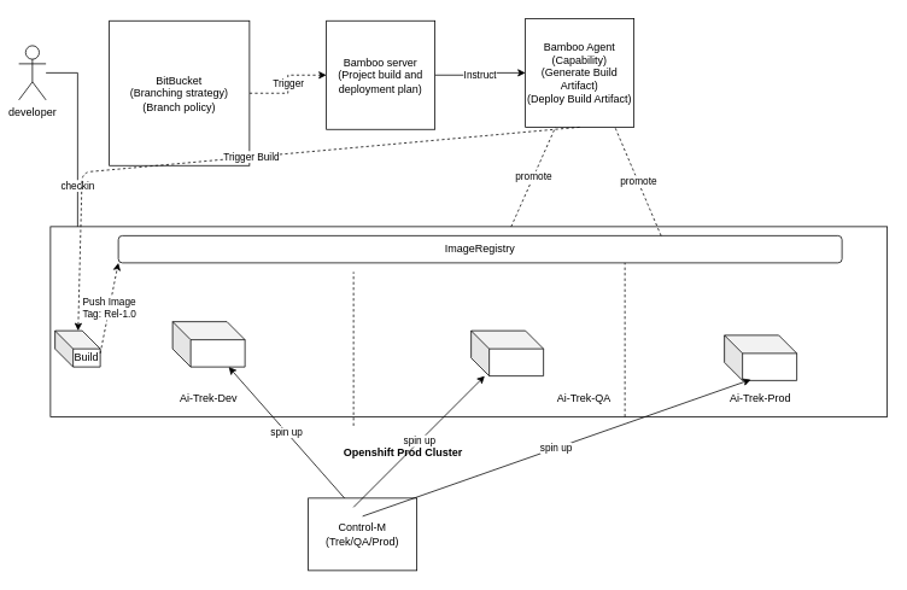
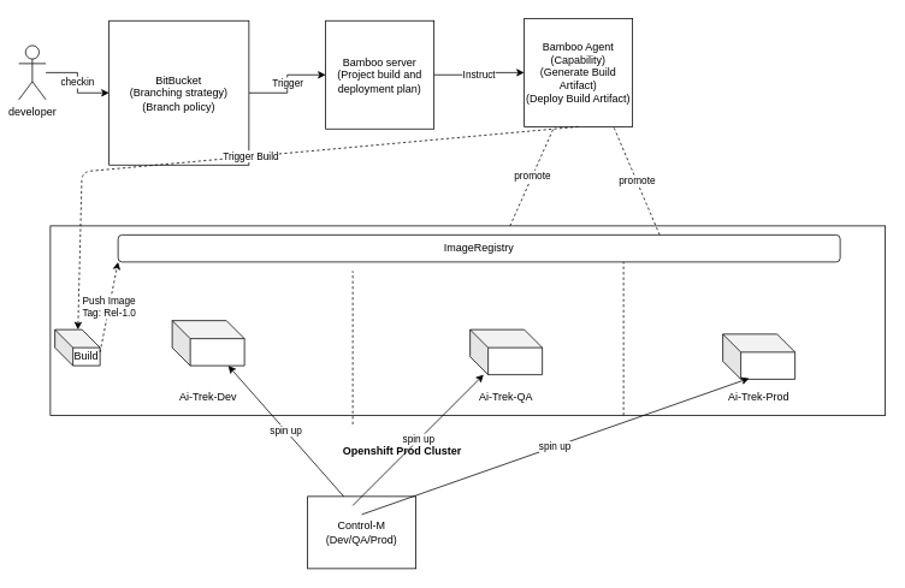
  <mxCell id="0" />
  <mxCell id="1" parent="0" />
- <mxCell id="2" value="checkin" style="edgeStyle=orthogonalEdgeStyle;rounded=0;orthogonalLoop=1;jettySize=auto;html=1;" parent="1" source="3" target="20" edge="1"><mxGeometry relative="1" as="geometry" /></mxCell>
+ <mxCell id="2" value="checkin" style="edgeStyle=orthogonalEdgeStyle;rounded=0;orthogonalLoop=1;jettySize=auto;html=1;" parent="1" source="3" target="5" edge="1"><mxGeometry relative="1" as="geometry" /></mxCell>
  <mxCell id="3" value="developer&lt;br&gt;" style="shape=umlActor;verticalLabelPosition=bottom;verticalAlign=top;html=1;outlineConnect=0;" parent="1" vertex="1"><mxGeometry x="20" y="50" width="30" height="60" as="geometry" /></mxCell>
- <mxCell id="4" value="Trigger" style="edgeStyle=orthogonalEdgeStyle;rounded=0;orthogonalLoop=1;jettySize=auto;html=1;dashed=1;" parent="1" source="5" target="7" edge="1"><mxGeometry relative="1" as="geometry" /></mxCell>
+ <mxCell id="4" value="Trigger" style="edgeStyle=orthogonalEdgeStyle;rounded=0;orthogonalLoop=1;jettySize=auto;html=1;" parent="1" source="5" target="7" edge="1"><mxGeometry relative="1" as="geometry" /></mxCell>
  <mxCell id="5" value="BitBucket&lt;br&gt;(Branching strategy)&lt;br&gt;(Branch policy)" style="whiteSpace=wrap;html=1;aspect=fixed;" parent="1" vertex="1"><mxGeometry x="120" y="22.5" width="155" height="160" as="geometry" /></mxCell>
  <mxCell id="6" value="Instruct" style="edgeStyle=orthogonalEdgeStyle;rounded=0;orthogonalLoop=1;jettySize=auto;html=1;" parent="1" source="7" target="8" edge="1"><mxGeometry relative="1" as="geometry" /></mxCell>
  <mxCell id="7" value="Bamboo server&lt;br&gt;(Project build and deployment plan)" style="rounded=0;whiteSpace=wrap;html=1;" parent="1" vertex="1"><mxGeometry x="360" y="22.5" width="120" height="120" as="geometry" /></mxCell>
  <mxCell id="8" value="Bamboo Agent&lt;br&gt;(Capability)&lt;br&gt;(Generate Build Artifact)&lt;br&gt;(Deploy Build Artifact)" style="rounded=0;whiteSpace=wrap;html=1;" parent="1" vertex="1"><mxGeometry x="580" y="20" width="120" height="120" as="geometry" /></mxCell>
  <mxCell id="9" value="" style="rounded=0;whiteSpace=wrap;html=1;" parent="1" vertex="1"><mxGeometry x="55" y="250" width="925" height="210" as="geometry" /></mxCell>
  <mxCell id="10" value="ImageRegistry" style="rounded=1;whiteSpace=wrap;html=1;" parent="1" vertex="1"><mxGeometry x="130" y="260" width="800" height="30" as="geometry" /></mxCell>
- <mxCell id="11" value="Control-M&lt;br&gt;(Trek/QA/Prod)" style="rounded=0;whiteSpace=wrap;html=1;" parent="1" vertex="1"><mxGeometry x="340" y="550" width="120" height="80" as="geometry" /></mxCell>
+ <mxCell id="11" value="Control-M&lt;br&gt;(Dev/QA/Prod)" style="rounded=0;whiteSpace=wrap;html=1;" parent="1" vertex="1"><mxGeometry x="340" y="550" width="120" height="80" as="geometry" /></mxCell>
  <mxCell id="12" value="" style="shape=cube;whiteSpace=wrap;html=1;boundedLbl=1;backgroundOutline=1;darkOpacity=0.05;darkOpacity2=0.1;" parent="1" vertex="1"><mxGeometry x="520" y="365" width="80" height="50" as="geometry" /></mxCell>
  <mxCell id="13" value="" style="shape=cube;whiteSpace=wrap;html=1;boundedLbl=1;backgroundOutline=1;darkOpacity=0.05;darkOpacity2=0.1;" parent="1" vertex="1"><mxGeometry x="190" y="355" width="80" height="50" as="geometry" /></mxCell>
  <mxCell id="14" value="" style="endArrow=none;dashed=1;html=1;exitX=0.5;exitY=0;exitDx=0;exitDy=0;" parent="1" edge="1"><mxGeometry width="50" height="50" relative="1" as="geometry"><mxPoint x="390" y="470" as="sourcePoint" /><mxPoint x="390" y="300" as="targetPoint" /></mxGeometry></mxCell>
- <mxCell id="15" value="Ai-Trek-QA" style="text;html=1;strokeColor=none;fillColor=none;align=center;verticalAlign=middle;whiteSpace=wrap;rounded=0;" parent="1" vertex="1"><mxGeometry x="605" y="430" width="80" height="20" as="geometry" /></mxCell>
+ <mxCell id="15" value="Ai-Trek-QA" style="text;html=1;strokeColor=none;fillColor=none;align=center;verticalAlign=middle;whiteSpace=wrap;rounded=0;" parent="1" vertex="1"><mxGeometry x="520" y="430" width="80" height="20" as="geometry" /></mxCell>
  <mxCell id="16" value="Openshift Prod Cluster" style="text;html=1;strokeColor=none;fillColor=none;align=center;verticalAlign=middle;whiteSpace=wrap;rounded=0;fontStyle=1" parent="1" vertex="1"><mxGeometry x="360" y="490" width="170" height="20" as="geometry" /></mxCell>
  <mxCell id="17" value="Ai-Trek-Prod" style="text;html=1;strokeColor=none;fillColor=none;align=center;verticalAlign=middle;whiteSpace=wrap;rounded=0;" parent="1" vertex="1"><mxGeometry x="800" y="430" width="80" height="20" as="geometry" /></mxCell>
  <mxCell id="18" value="" style="shape=cube;whiteSpace=wrap;html=1;boundedLbl=1;backgroundOutline=1;darkOpacity=0.05;darkOpacity2=0.1;" parent="1" vertex="1"><mxGeometry x="800" y="370" width="80" height="50" as="geometry" /></mxCell>
  <mxCell id="19" value="Ai-Trek-Dev&lt;br&gt;" style="text;html=1;strokeColor=none;fillColor=none;align=center;verticalAlign=middle;whiteSpace=wrap;rounded=0;" parent="1" vertex="1"><mxGeometry x="190" y="430" width="80" height="20" as="geometry" /></mxCell>
  <mxCell id="20" value="Build" style="shape=cube;whiteSpace=wrap;html=1;boundedLbl=1;backgroundOutline=1;darkOpacity=0.05;darkOpacity2=0.1;" parent="1" vertex="1"><mxGeometry x="60" y="365" width="50" height="40" as="geometry" /></mxCell>
  <mxCell id="21" value="Trigger Build" style="endArrow=classic;html=1;dashed=1;exitX=0.5;exitY=1;exitDx=0;exitDy=0;" parent="1" source="8" target="20" edge="1"><mxGeometry width="50" height="50" relative="1" as="geometry"><mxPoint x="430" y="290" as="sourcePoint" /><mxPoint x="480" y="240" as="targetPoint" /><Array as="points"><mxPoint x="90" y="190" /></Array></mxGeometry></mxCell>
  <mxCell id="22" value="Push Image&lt;br&gt;Tag: Rel-1.0" style="endArrow=classic;html=1;dashed=1;entryX=0;entryY=1;entryDx=0;entryDy=0;" parent="1" target="10" edge="1"><mxGeometry width="50" height="50" relative="1" as="geometry"><mxPoint x="110" y="390" as="sourcePoint" /><mxPoint x="160" y="340" as="targetPoint" /></mxGeometry></mxCell>
  <mxCell id="23" value="" style="endArrow=none;dashed=1;html=1;exitX=0.5;exitY=0;exitDx=0;exitDy=0;" parent="1" edge="1"><mxGeometry width="50" height="50" relative="1" as="geometry"><mxPoint x="690" y="460" as="sourcePoint" /><mxPoint x="690" y="290" as="targetPoint" /></mxGeometry></mxCell>
  <mxCell id="24" value="promote" style="endArrow=none;dashed=1;html=1;" parent="1" source="9" target="8" edge="1"><mxGeometry width="50" height="50" relative="1" as="geometry"><mxPoint x="620" y="300" as="sourcePoint" /><mxPoint x="670" y="250" as="targetPoint" /></mxGeometry></mxCell>
  <mxCell id="25" value="promote" style="endArrow=none;dashed=1;html=1;exitX=0.75;exitY=0;exitDx=0;exitDy=0;" parent="1" source="10" edge="1"><mxGeometry width="50" height="50" relative="1" as="geometry"><mxPoint x="630.003" y="250" as="sourcePoint" /><mxPoint x="679.003" y="140" as="targetPoint" /></mxGeometry></mxCell>
  <mxCell id="26" value="spin up" style="endArrow=classic;html=1;" edge="1" parent="1" target="13"><mxGeometry width="50" height="50" relative="1" as="geometry"><mxPoint x="380" y="550" as="sourcePoint" /><mxPoint x="430" y="500" as="targetPoint" /></mxGeometry></mxCell>
  <mxCell id="27" value="spin up" style="endArrow=classic;html=1;" edge="1" parent="1" target="12"><mxGeometry width="50" height="50" relative="1" as="geometry"><mxPoint x="390" y="560" as="sourcePoint" /><mxPoint x="262.059" y="415" as="targetPoint" /></mxGeometry></mxCell>
  <mxCell id="28" value="spin up" style="endArrow=classic;html=1;entryX=0.365;entryY=0.98;entryDx=0;entryDy=0;entryPerimeter=0;" edge="1" parent="1" target="18"><mxGeometry width="50" height="50" relative="1" as="geometry"><mxPoint x="400" y="570" as="sourcePoint" /><mxPoint x="545" y="425" as="targetPoint" /></mxGeometry></mxCell>
